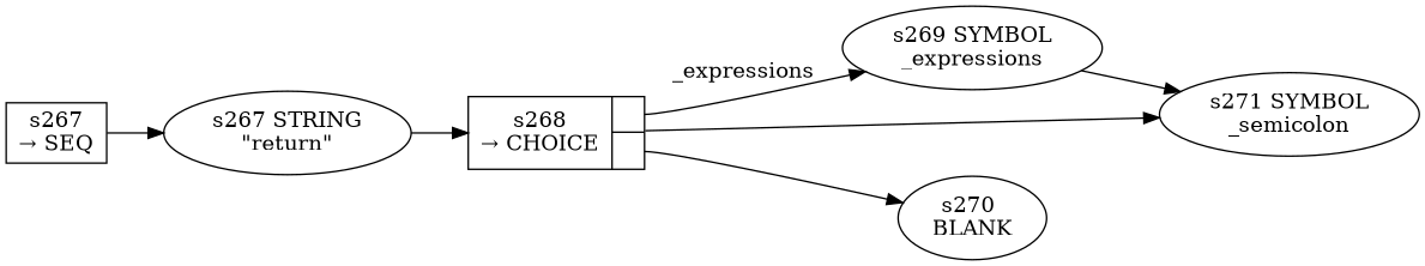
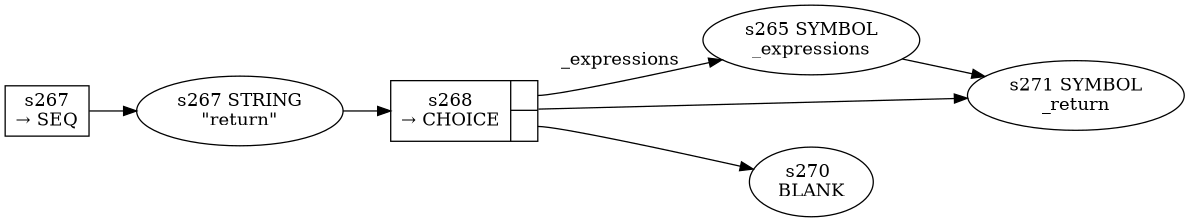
  digraph {
    rankdir=LR
    n1 [fixedsize=false label="s267\n&rarr; SEQ" peripheries=1 shape=record]
    n2 [label="s267 STRING\n\"return\""]
    n3 [fixedsize=false label="{s268\n&rarr; CHOICE|{<p0>|<p1>}}" peripheries=1 shape=record]
-   n4 [label="s269 SYMBOL\n_expressions"]
+   n4 [label="s265 SYMBOL\n_expressions"]
    n5 [label="s270 \nBLANK"]
-   n6 [label="s271 SYMBOL\n_semicolon"]
+   n6 [label="s271 SYMBOL\n_return"]
    n1 -> n2
    n2 -> n3
    n3 -> n4 [label=_expressions tailport=p0]
    n3 -> n5 [tailport=p1]
    n3 -> n6
    n4 -> n6
  }
